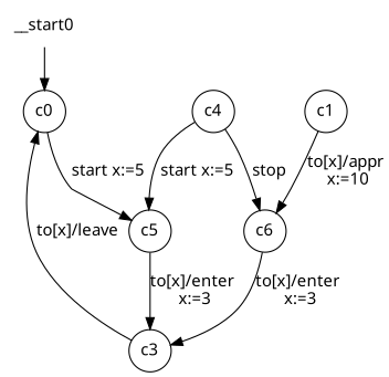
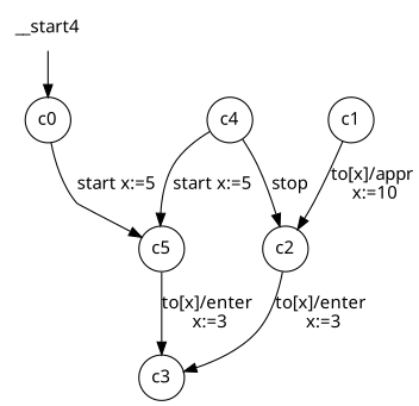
  digraph {
    fontname="Noto Sans"
    node [fontname="Noto Sans" shape=circle margin=0]
    edge [fontname="Noto Sans"]
-   __start0 [shape=none margin=""]
+   __start0 [shape=none label=__start4 margin=""]
    c0 [width=0.5]
    c5 [width=0.5]
    c1 [width=0.5]
-   c2 [width=0.5 label=c6]
+   c2 [width=0.5]
    c3 [width=0.5]
    c4 [width=0.5]
    __start0 -> c0
    c0 -> c5 [label="start x:=5"]
    c5 -> c3 [label="to[x]/enter\n x:=3"]
    c1 -> c2 [label="to[x]/appr\n x:=10"]
    c2 -> c3 [label="to[x]/enter\n x:=3"]
-   c3 -> c0 [label="to[x]/leave"]
    c4 -> c5 [label="start x:=5"]
    c4 -> c2 [label=stop]
  }
